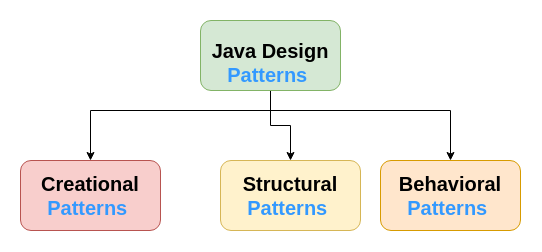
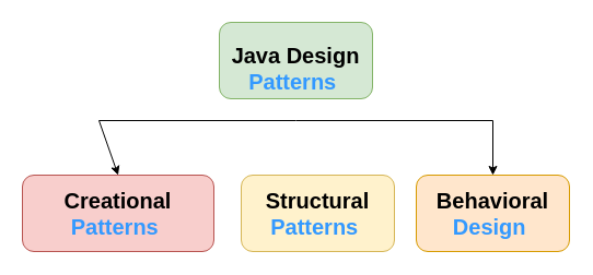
  <mxCell id="0" />
  <mxCell id="1" parent="0" />
  <mxCell id="2" value="&lt;font size=&quot;1&quot; style=&quot;&quot;&gt;&lt;b style=&quot;font-size: 20px;&quot;&gt;Structural &lt;font color=&quot;#3399ff&quot;&gt;Patterns&lt;/font&gt;&amp;nbsp;&lt;/b&gt;&lt;/font&gt;" style="rounded=1;whiteSpace=wrap;html=1;fillColor=#fff2cc;strokeColor=#d6b656;" vertex="1" parent="1"><mxGeometry x="220" y="160" width="140" height="70" as="geometry" /></mxCell>
- <mxCell id="3" value="&lt;font size=&quot;1&quot; style=&quot;&quot;&gt;&lt;b style=&quot;font-size: 20px;&quot;&gt;Creational&lt;/b&gt;&lt;/font&gt;&lt;div&gt;&lt;font size=&quot;1&quot; style=&quot;&quot;&gt;&lt;b style=&quot;font-size: 20px;&quot;&gt;&lt;font color=&quot;#3399ff&quot;&gt;Patterns&lt;/font&gt;&amp;nbsp;&lt;/b&gt;&lt;/font&gt;&lt;/div&gt;" style="rounded=1;whiteSpace=wrap;html=1;fillColor=#f8cecc;strokeColor=#b85450;" vertex="1" parent="1"><mxGeometry x="20" y="160" width="140" height="70" as="geometry" /></mxCell>
- <mxCell id="4" value="&lt;font size=&quot;1&quot; style=&quot;&quot;&gt;&lt;b style=&quot;font-size: 20px;&quot;&gt;Behavioral&lt;/b&gt;&lt;/font&gt;&lt;div&gt;&lt;font size=&quot;1&quot; style=&quot;&quot;&gt;&lt;b style=&quot;font-size: 20px;&quot;&gt;&lt;font color=&quot;#3399ff&quot;&gt;Patterns&lt;/font&gt;&amp;nbsp;&lt;/b&gt;&lt;/font&gt;&lt;/div&gt;" style="rounded=1;whiteSpace=wrap;html=1;fillColor=#ffe6cc;strokeColor=#d79b00;" vertex="1" parent="1"><mxGeometry x="380" y="160" width="140" height="70" as="geometry" /></mxCell>
- <mxCell id="5" style="edgeStyle=orthogonalEdgeStyle;rounded=0;orthogonalLoop=1;jettySize=auto;html=1;entryX=0.5;entryY=0;entryDx=0;entryDy=0;" edge="1" parent="1" source="6" target="2"><mxGeometry relative="1" as="geometry" /></mxCell>
+ <mxCell id="3" value="&lt;font size=&quot;1&quot; style=&quot;&quot;&gt;&lt;b style=&quot;font-size: 20px;&quot;&gt;Creational&lt;/b&gt;&lt;/font&gt;&lt;div&gt;&lt;font size=&quot;1&quot; style=&quot;&quot;&gt;&lt;b style=&quot;font-size: 20px;&quot;&gt;&lt;font color=&quot;#3399ff&quot;&gt;Patterns&lt;/font&gt;&amp;nbsp;&lt;/b&gt;&lt;/font&gt;&lt;/div&gt;" style="rounded=1;whiteSpace=wrap;html=1;fillColor=#f8cecc;strokeColor=#b85450;" vertex="1" parent="1"><mxGeometry x="20" y="160" width="175" height="70" as="geometry" /></mxCell>
+ <mxCell id="4" value="&lt;font size=&quot;1&quot; style=&quot;&quot;&gt;&lt;b style=&quot;font-size: 20px;&quot;&gt;Behavioral&lt;/b&gt;&lt;/font&gt;&lt;div&gt;&lt;font size=&quot;1&quot; style=&quot;&quot;&gt;&lt;b style=&quot;font-size: 20px;&quot;&gt;&lt;font color=&quot;#3399ff&quot;&gt;Design&lt;/font&gt;&amp;nbsp;&lt;/b&gt;&lt;/font&gt;&lt;/div&gt;" style="rounded=1;whiteSpace=wrap;html=1;fillColor=#ffe6cc;strokeColor=#d79b00;" vertex="1" parent="1"><mxGeometry x="380" y="160" width="140" height="70" as="geometry" /></mxCell>
  <mxCell id="6" value="&lt;div&gt;&lt;br&gt;&lt;/div&gt;&lt;span style=&quot;font-size: 20px;&quot;&gt;&lt;b&gt;Java Design&lt;/b&gt;&lt;/span&gt;&lt;br&gt;&lt;div&gt;&lt;font size=&quot;1&quot; style=&quot;&quot;&gt;&lt;b style=&quot;font-size: 20px;&quot;&gt;&lt;font color=&quot;#3399ff&quot;&gt;Patterns&lt;/font&gt;&amp;nbsp;&lt;/b&gt;&lt;/font&gt;&lt;/div&gt;" style="rounded=1;whiteSpace=wrap;html=1;fillColor=#d5e8d4;strokeColor=#82b366;" vertex="1" parent="1"><mxGeometry x="200" y="20" width="140" height="70" as="geometry" /></mxCell>
  <mxCell id="7" value="" style="endArrow=classic;html=1;rounded=0;" edge="1" parent="1"><mxGeometry width="50" height="50" relative="1" as="geometry"><mxPoint x="270" y="110" as="sourcePoint" /><mxPoint x="450" y="160" as="targetPoint" /><Array as="points"><mxPoint x="450" y="110" /></Array></mxGeometry></mxCell>
  <mxCell id="8" value="" style="endArrow=classic;html=1;rounded=0;entryX=0.5;entryY=0;entryDx=0;entryDy=0;" edge="1" parent="1" target="3"><mxGeometry width="50" height="50" relative="1" as="geometry"><mxPoint x="270" y="110" as="sourcePoint" /><mxPoint x="130" y="70" as="targetPoint" /><Array as="points"><mxPoint x="90" y="110" /></Array></mxGeometry></mxCell>
